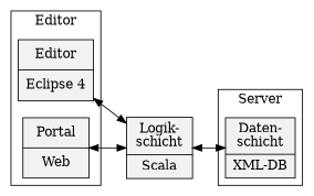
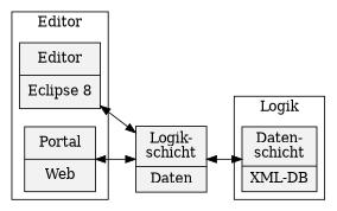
  digraph {
    rankdir=LR
    node [fillcolor=grey95 shape=record style=filled]
    edge [dir=both]
-   n1 [height=0.9 label="{{Editor|Eclipse 4}}" width=1]
+   n1 [height=0.9 label="{{Editor|Eclipse 8}}" width=1]
    n2 [height=0.9 label="{{Portal|Web}}" width=1]
    n3 [height=0.9 label="{{Daten-\nschicht|XML-DB}}" width=1]
-   n4 [height=0.9 label="{{Logik-\nschicht|Scala}}" width=1]
+   n4 [height=0.9 label="{{Logik-\nschicht|Daten}}" width=1]
    subgraph cluster_1 {
      label=Editor
      n1
      n2
    }
    subgraph cluster_2 {
-     label=Server
+     label=Logik
      n3
    }
    n1 -> n4
    n2 -> n4
    n4 -> n3
  }
